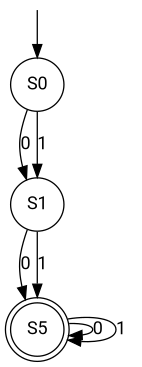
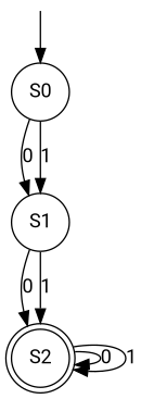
  digraph {
    rankdir=TB
    fontname=Roboto
    node [shape=circle fontname=Roboto]
    edge [fontname=Roboto]
-   S2 [shape=doublecircle label=S5]
+   S2 [shape=doublecircle]
    start [shape=point style=invis]
    S0
    S1
    S2 -> S2 [label=0]
    S2 -> S2 [label=1]
    start -> S0
    S0 -> S1 [label=0]
    S0 -> S1 [label=1]
    S1 -> S2 [label=0]
    S1 -> S2 [label=1]
  }
